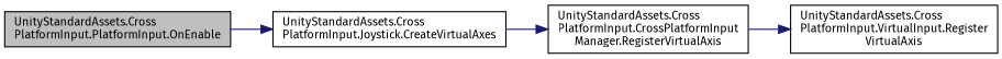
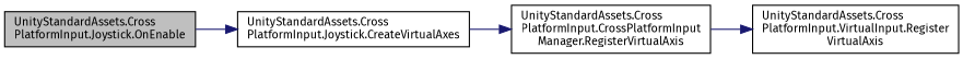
  digraph {
    rankdir=LR
    fontname="Fira Sans"
    node [color=black fillcolor=white fontname="Fira Sans" fontsize=10 shape=record style=filled]
    edge [color=midnightblue fontname="Fira Sans" fontsize=10 labelfontname=Helvetica labelfontsize=10 style=solid]
-   n1 [fillcolor=grey75 fontcolor=black height=0.2 label="UnityStandardAssets.Cross\lPlatformInput.PlatformInput.OnEnable" width=0.4]
+   n1 [fillcolor=grey75 fontcolor=black height=0.2 label="UnityStandardAssets.Cross\lPlatformInput.Joystick.OnEnable" width=0.4]
    n2 [height=0.2 label="UnityStandardAssets.Cross\lPlatformInput.Joystick.CreateVirtualAxes" width=0.4]
    n3 [height=0.2 label="UnityStandardAssets.Cross\lPlatformInput.CrossPlatformInput\lManager.RegisterVirtualAxis" width=0.4]
    n4 [height=0.2 label="UnityStandardAssets.Cross\lPlatformInput.VirtualInput.Register\lVirtualAxis" width=0.4]
    n1 -> n2
    n2 -> n3
    n3 -> n4
  }
